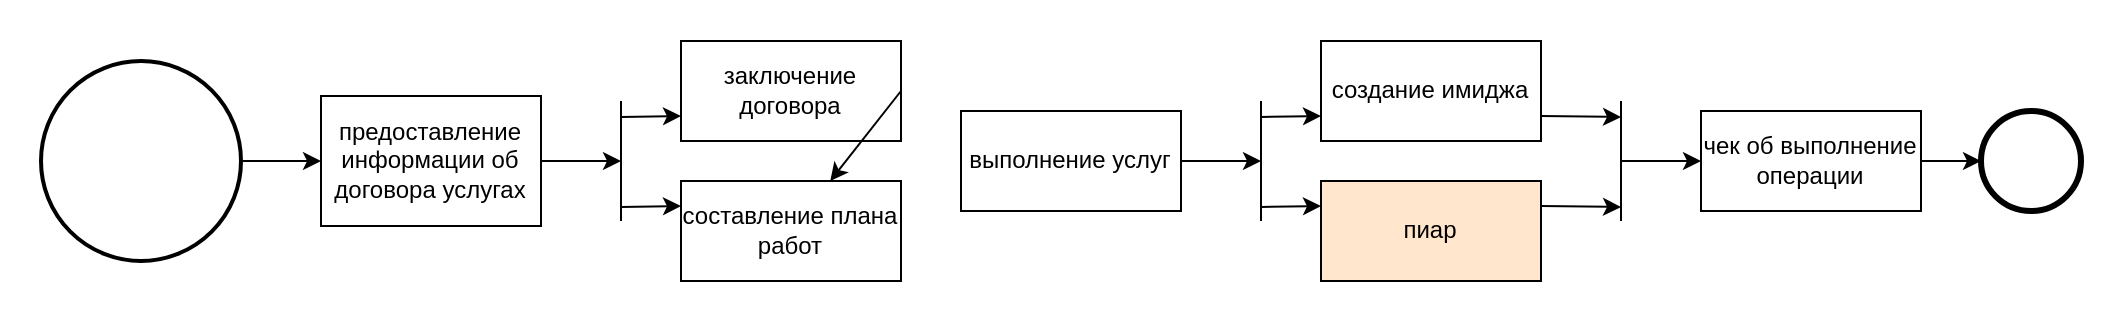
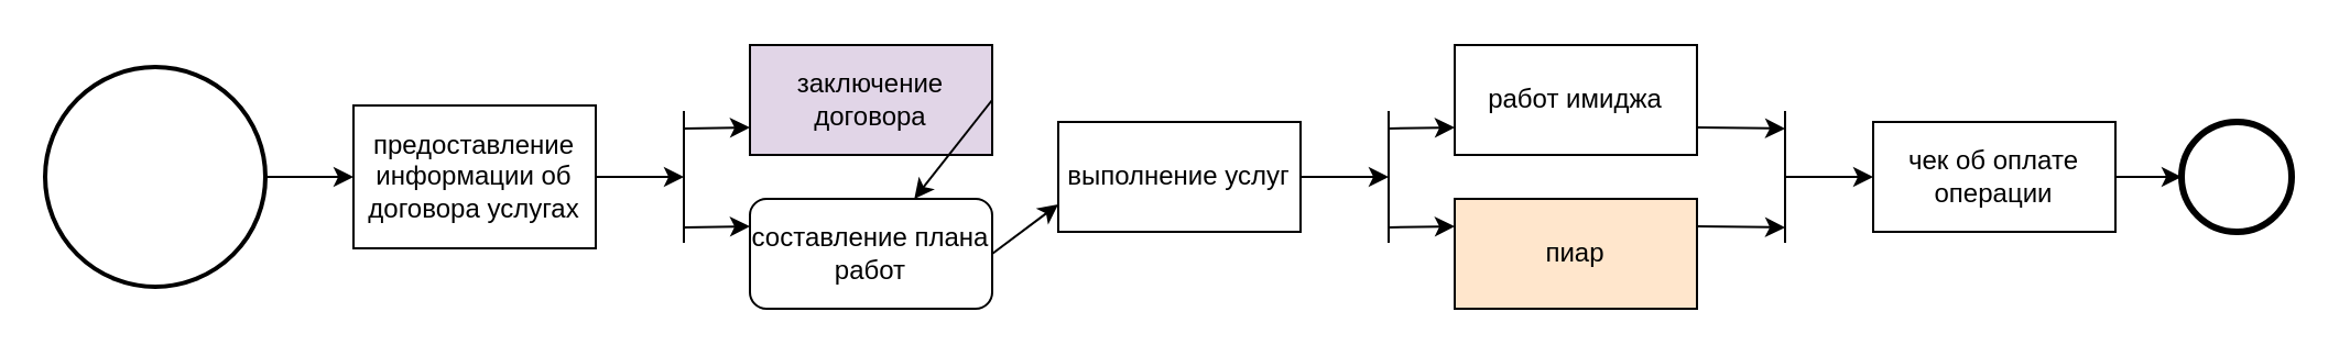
  <mxCell id="0" />
  <mxCell id="1" parent="0" />
  <mxCell id="2" value="" style="strokeWidth=2;html=1;shape=mxgraph.flowchart.start_2;whiteSpace=wrap;" vertex="1" parent="1"><mxGeometry x="20" y="30" width="100" height="100" as="geometry" /></mxCell>
  <mxCell id="3" value="предоставление информации об договора услугах" style="html=1;whiteSpace=wrap;" vertex="1" parent="1"><mxGeometry x="160" y="47.5" width="110" height="65" as="geometry" /></mxCell>
  <mxCell id="4" value="" style="endArrow=classic;html=1;rounded=0;entryX=0;entryY=0.5;entryDx=0;entryDy=0;exitX=1;exitY=0.5;exitDx=0;exitDy=0;exitPerimeter=0;" edge="1" parent="1" source="2" target="3"><mxGeometry width="50" height="50" relative="1" as="geometry"><mxPoint x="10" y="250" as="sourcePoint" /><mxPoint x="60" y="200" as="targetPoint" /></mxGeometry></mxCell>
  <mxCell id="5" value="" style="endArrow=none;html=1;rounded=0;" edge="1" parent="1"><mxGeometry width="50" height="50" relative="1" as="geometry"><mxPoint x="310" y="110" as="sourcePoint" /><mxPoint x="310" y="50" as="targetPoint" /></mxGeometry></mxCell>
  <mxCell id="6" value="" style="endArrow=classic;html=1;rounded=0;exitX=1;exitY=0.5;exitDx=0;exitDy=0;" edge="1" parent="1" source="3"><mxGeometry width="50" height="50" relative="1" as="geometry"><mxPoint x="340" y="140" as="sourcePoint" /><mxPoint x="310" y="80" as="targetPoint" /></mxGeometry></mxCell>
- <mxCell id="7" value="заключение договора" style="html=1;whiteSpace=wrap;" vertex="1" parent="1"><mxGeometry x="340" y="20" width="110" height="50" as="geometry" /></mxCell>
+ <mxCell id="7" value="заключение договора" style="html=1;whiteSpace=wrap;fillColor=#e1d5e7;" vertex="1" parent="1"><mxGeometry x="340" y="20" width="110" height="50" as="geometry" /></mxCell>
  <mxCell id="8" value="" style="endArrow=classic;html=1;rounded=0;entryX=0;entryY=0.75;entryDx=0;entryDy=0;" edge="1" parent="1" target="7"><mxGeometry width="50" height="50" relative="1" as="geometry"><mxPoint x="310" y="58" as="sourcePoint" /><mxPoint x="390" y="90" as="targetPoint" /></mxGeometry></mxCell>
- <mxCell id="9" value="составление плана работ" style="html=1;whiteSpace=wrap;" vertex="1" parent="1"><mxGeometry x="340" y="90" width="110" height="50" as="geometry" /></mxCell>
+ <mxCell id="9" value="составление плана работ" style="html=1;whiteSpace=wrap;rounded=1;" vertex="1" parent="1"><mxGeometry x="340" y="90" width="110" height="50" as="geometry" /></mxCell>
  <mxCell id="10" value="" style="endArrow=classic;html=1;rounded=0;entryX=0;entryY=0.25;entryDx=0;entryDy=0;" edge="1" parent="1" target="9"><mxGeometry width="50" height="50" relative="1" as="geometry"><mxPoint x="310" y="103" as="sourcePoint" /><mxPoint x="390" y="90" as="targetPoint" /></mxGeometry></mxCell>
  <mxCell id="11" value="выполнение услуг" style="html=1;whiteSpace=wrap;" vertex="1" parent="1"><mxGeometry x="480" y="55" width="110" height="50" as="geometry" /></mxCell>
  <mxCell id="12" value="" style="endArrow=classic;html=1;rounded=0;exitX=1;exitY=0.5;exitDx=0;exitDy=0;" edge="1" parent="1" source="7" target="9"><mxGeometry width="50" height="50" relative="1" as="geometry"><mxPoint x="340" y="140" as="sourcePoint" /><mxPoint x="390" y="90" as="targetPoint" /></mxGeometry></mxCell>
+ <mxCell id="13" value="" style="endArrow=classic;html=1;rounded=0;entryX=0;entryY=0.75;entryDx=0;entryDy=0;exitX=1;exitY=0.5;exitDx=0;exitDy=0;" edge="1" parent="1" source="9" target="11"><mxGeometry width="50" height="50" relative="1" as="geometry"><mxPoint x="340" y="140" as="sourcePoint" /><mxPoint x="390" y="90" as="targetPoint" /></mxGeometry></mxCell>
  <mxCell id="14" value="" style="endArrow=none;html=1;rounded=0;" edge="1" parent="1"><mxGeometry width="50" height="50" relative="1" as="geometry"><mxPoint x="630" y="110" as="sourcePoint" /><mxPoint x="630" y="50" as="targetPoint" /></mxGeometry></mxCell>
  <mxCell id="15" value="" style="endArrow=classic;html=1;rounded=0;exitX=1;exitY=0.5;exitDx=0;exitDy=0;" edge="1" parent="1" source="11"><mxGeometry width="50" height="50" relative="1" as="geometry"><mxPoint x="470" y="110" as="sourcePoint" /><mxPoint x="630" y="80" as="targetPoint" /></mxGeometry></mxCell>
- <mxCell id="16" value="создание имиджа" style="html=1;whiteSpace=wrap;" vertex="1" parent="1"><mxGeometry x="660" y="20" width="110" height="50" as="geometry" /></mxCell>
+ <mxCell id="16" value="работ имиджа" style="html=1;whiteSpace=wrap;" vertex="1" parent="1"><mxGeometry x="660" y="20" width="110" height="50" as="geometry" /></mxCell>
  <mxCell id="17" value="пиар" style="html=1;whiteSpace=wrap;fillColor=#ffe6cc;" vertex="1" parent="1"><mxGeometry x="660" y="90" width="110" height="50" as="geometry" /></mxCell>
  <mxCell id="18" value="" style="endArrow=classic;html=1;rounded=0;entryX=0;entryY=0.75;entryDx=0;entryDy=0;" edge="1" parent="1" target="16"><mxGeometry width="50" height="50" relative="1" as="geometry"><mxPoint x="630" y="58" as="sourcePoint" /><mxPoint x="570" y="60" as="targetPoint" /></mxGeometry></mxCell>
  <mxCell id="19" value="" style="endArrow=classic;html=1;rounded=0;entryX=0;entryY=0.25;entryDx=0;entryDy=0;" edge="1" parent="1" target="17"><mxGeometry width="50" height="50" relative="1" as="geometry"><mxPoint x="630" y="103" as="sourcePoint" /><mxPoint x="570" y="60" as="targetPoint" /></mxGeometry></mxCell>
  <mxCell id="20" value="" style="endArrow=none;html=1;rounded=0;" edge="1" parent="1"><mxGeometry width="50" height="50" relative="1" as="geometry"><mxPoint x="810" y="110" as="sourcePoint" /><mxPoint x="810" y="50" as="targetPoint" /></mxGeometry></mxCell>
  <mxCell id="21" value="" style="endArrow=classic;html=1;rounded=0;exitX=1;exitY=0.75;exitDx=0;exitDy=0;" edge="1" parent="1" source="16"><mxGeometry width="50" height="50" relative="1" as="geometry"><mxPoint x="640" y="100" as="sourcePoint" /><mxPoint x="810" y="58" as="targetPoint" /></mxGeometry></mxCell>
  <mxCell id="22" value="" style="endArrow=classic;html=1;rounded=0;exitX=1;exitY=0.25;exitDx=0;exitDy=0;" edge="1" parent="1" source="17"><mxGeometry width="50" height="50" relative="1" as="geometry"><mxPoint x="640" y="100" as="sourcePoint" /><mxPoint x="810" y="103" as="targetPoint" /></mxGeometry></mxCell>
- <mxCell id="23" value="чек об выполнение операции" style="html=1;whiteSpace=wrap;" vertex="1" parent="1"><mxGeometry x="850" y="55" width="110" height="50" as="geometry" /></mxCell>
+ <mxCell id="23" value="чек об оплате операции" style="html=1;whiteSpace=wrap;" vertex="1" parent="1"><mxGeometry x="850" y="55" width="110" height="50" as="geometry" /></mxCell>
  <mxCell id="24" value="" style="endArrow=classic;html=1;rounded=0;entryX=0;entryY=0.5;entryDx=0;entryDy=0;" edge="1" parent="1" target="23"><mxGeometry width="50" height="50" relative="1" as="geometry"><mxPoint x="810" y="80" as="sourcePoint" /><mxPoint x="690" y="50" as="targetPoint" /></mxGeometry></mxCell>
  <mxCell id="25" value="" style="points=[[0.145,0.145,0],[0.5,0,0],[0.855,0.145,0],[1,0.5,0],[0.855,0.855,0],[0.5,1,0],[0.145,0.855,0],[0,0.5,0]];shape=mxgraph.bpmn.event;html=1;verticalLabelPosition=bottom;labelBackgroundColor=#ffffff;verticalAlign=top;align=center;perimeter=ellipsePerimeter;outlineConnect=0;aspect=fixed;outline=end;symbol=terminate2;" vertex="1" parent="1"><mxGeometry x="990" y="55" width="50" height="50" as="geometry" /></mxCell>
  <mxCell id="26" value="" style="endArrow=classic;html=1;rounded=0;entryX=0;entryY=0.5;entryDx=0;entryDy=0;entryPerimeter=0;" edge="1" parent="1" target="25"><mxGeometry width="50" height="50" relative="1" as="geometry"><mxPoint x="960" y="80" as="sourcePoint" /><mxPoint x="690" y="50" as="targetPoint" /></mxGeometry></mxCell>
